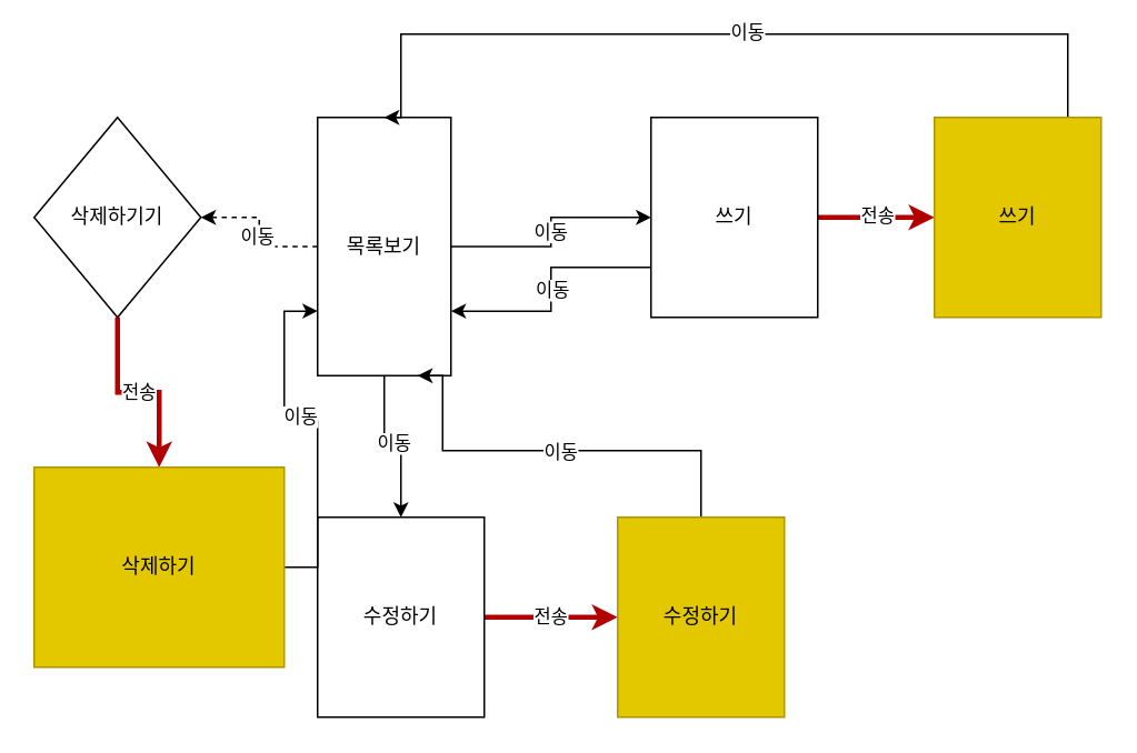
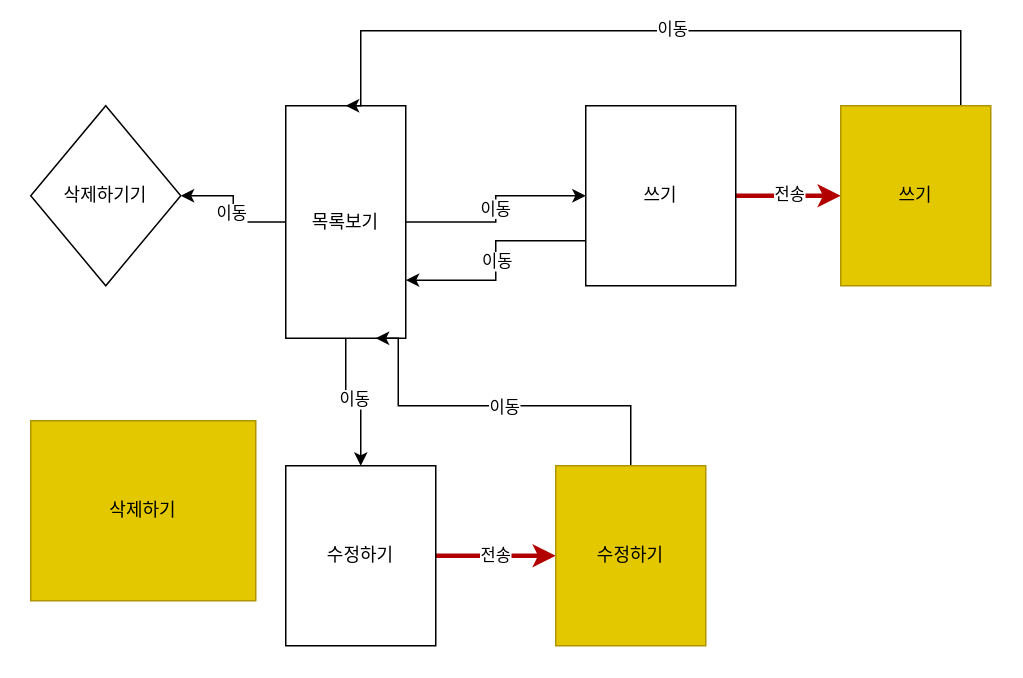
  <mxCell id="0" />
  <mxCell id="1" parent="0" />
  <mxCell id="2" value="이동" style="edgeStyle=orthogonalEdgeStyle;rounded=0;orthogonalLoop=1;jettySize=auto;html=1;exitX=1;exitY=0.5;exitDx=0;exitDy=0;entryX=0;entryY=0.5;entryDx=0;entryDy=0;" edge="1" parent="1" source="7" target="17"><mxGeometry relative="1" as="geometry" /></mxCell>
  <mxCell id="3" style="edgeStyle=orthogonalEdgeStyle;rounded=0;orthogonalLoop=1;jettySize=auto;html=1;entryX=0.5;entryY=0;entryDx=0;entryDy=0;" edge="1" parent="1" source="7" target="10"><mxGeometry relative="1" as="geometry" /></mxCell>
  <mxCell id="4" value="이동" style="edgeLabel;html=1;align=center;verticalAlign=middle;resizable=0;points=[];" vertex="1" connectable="0" parent="3"><mxGeometry y="2" relative="1" as="geometry"><mxPoint as="offset" /></mxGeometry></mxCell>
- <mxCell id="5" style="edgeStyle=orthogonalEdgeStyle;rounded=0;orthogonalLoop=1;jettySize=auto;html=1;entryX=1;entryY=0.5;entryDx=0;entryDy=0;dashed=1;" edge="1" parent="1" source="7" target="12"><mxGeometry relative="1" as="geometry" /></mxCell>
+ <mxCell id="5" style="edgeStyle=orthogonalEdgeStyle;rounded=0;orthogonalLoop=1;jettySize=auto;html=1;entryX=1;entryY=0.5;entryDx=0;entryDy=0;" edge="1" parent="1" source="7" target="12"><mxGeometry relative="1" as="geometry" /></mxCell>
  <mxCell id="6" value="이동" style="edgeLabel;html=1;align=center;verticalAlign=middle;resizable=0;points=[];" vertex="1" connectable="0" parent="5"><mxGeometry x="-0.057" y="2" relative="1" as="geometry"><mxPoint as="offset" /></mxGeometry></mxCell>
  <mxCell id="7" value="목록보기" style="whiteSpace=wrap;html=1;" vertex="1" parent="1"><mxGeometry x="190" y="70" width="80" height="155" as="geometry" /></mxCell>
  <mxCell id="8" style="edgeStyle=orthogonalEdgeStyle;rounded=0;orthogonalLoop=1;jettySize=auto;html=1;entryX=0;entryY=0.5;entryDx=0;entryDy=0;fillColor=#e51400;strokeColor=#B20000;strokeWidth=3;" edge="1" parent="1" source="10" target="23"><mxGeometry relative="1" as="geometry" /></mxCell>
  <mxCell id="9" value="전송" style="edgeLabel;html=1;align=center;verticalAlign=middle;resizable=0;points=[];" vertex="1" connectable="0" parent="8"><mxGeometry x="-0.025" y="1" relative="1" as="geometry"><mxPoint as="offset" /></mxGeometry></mxCell>
  <mxCell id="10" value="수정하기" style="whiteSpace=wrap;html=1;" vertex="1" parent="1"><mxGeometry x="190" y="310" width="100" height="120" as="geometry" /></mxCell>
- <mxCell id="11" value="전송" style="edgeStyle=orthogonalEdgeStyle;rounded=0;orthogonalLoop=1;jettySize=auto;html=1;entryX=0.5;entryY=0;entryDx=0;entryDy=0;fillColor=#e51400;strokeColor=#B20000;strokeWidth=3;" edge="1" parent="1" source="12" target="26"><mxGeometry relative="1" as="geometry" /></mxCell>
  <mxCell id="12" value="삭제하기기" style="rhombus;whiteSpace=wrap;html=1;" vertex="1" parent="1"><mxGeometry x="20" y="70" width="100" height="120" as="geometry" /></mxCell>
  <mxCell id="13" style="edgeStyle=orthogonalEdgeStyle;rounded=0;orthogonalLoop=1;jettySize=auto;html=1;exitX=1;exitY=0.5;exitDx=0;exitDy=0;entryX=0;entryY=0.5;entryDx=0;entryDy=0;fillColor=#e51400;strokeColor=#B20000;strokeWidth=3;" edge="1" parent="1" source="17" target="20"><mxGeometry relative="1" as="geometry" /></mxCell>
  <mxCell id="14" value="전송" style="edgeLabel;html=1;align=center;verticalAlign=middle;resizable=0;points=[];" vertex="1" connectable="0" parent="13"><mxGeometry y="2" relative="1" as="geometry"><mxPoint as="offset" /></mxGeometry></mxCell>
  <mxCell id="15" style="edgeStyle=orthogonalEdgeStyle;rounded=0;orthogonalLoop=1;jettySize=auto;html=1;exitX=0;exitY=0.75;exitDx=0;exitDy=0;entryX=1;entryY=0.75;entryDx=0;entryDy=0;" edge="1" parent="1" source="17" target="7"><mxGeometry relative="1" as="geometry" /></mxCell>
  <mxCell id="16" value="이동" style="edgeLabel;html=1;align=center;verticalAlign=middle;resizable=0;points=[];" vertex="1" connectable="0" parent="15"><mxGeometry relative="1" as="geometry"><mxPoint as="offset" /></mxGeometry></mxCell>
  <mxCell id="17" value="쓰기" style="whiteSpace=wrap;html=1;" vertex="1" parent="1"><mxGeometry x="390" y="70" width="100" height="120" as="geometry" /></mxCell>
  <mxCell id="18" style="edgeStyle=orthogonalEdgeStyle;rounded=0;orthogonalLoop=1;jettySize=auto;html=1;entryX=0.5;entryY=0;entryDx=0;entryDy=0;" edge="1" parent="1" source="20" target="7"><mxGeometry relative="1" as="geometry"><Array as="points"><mxPoint x="640" y="20" /><mxPoint x="240" y="20" /></Array></mxGeometry></mxCell>
  <mxCell id="19" value="이동" style="edgeLabel;html=1;align=center;verticalAlign=middle;resizable=0;points=[];" vertex="1" connectable="0" parent="18"><mxGeometry x="-0.048" y="-2" relative="1" as="geometry"><mxPoint as="offset" /></mxGeometry></mxCell>
  <mxCell id="20" value="쓰기" style="whiteSpace=wrap;html=1;fillColor=#e3c800;fontColor=#000000;strokeColor=#B09500;" vertex="1" parent="1"><mxGeometry x="560" y="70" width="100" height="120" as="geometry" /></mxCell>
  <mxCell id="21" style="edgeStyle=orthogonalEdgeStyle;rounded=0;orthogonalLoop=1;jettySize=auto;html=1;entryX=0.75;entryY=1;entryDx=0;entryDy=0;" edge="1" parent="1" source="23" target="7"><mxGeometry relative="1" as="geometry"><Array as="points"><mxPoint x="420" y="270" /><mxPoint x="265" y="270" /></Array></mxGeometry></mxCell>
  <mxCell id="22" value="이동" style="edgeLabel;html=1;align=center;verticalAlign=middle;resizable=0;points=[];" vertex="1" connectable="0" parent="21"><mxGeometry x="-0.018" relative="1" as="geometry"><mxPoint as="offset" /></mxGeometry></mxCell>
  <mxCell id="23" value="수정하기" style="whiteSpace=wrap;html=1;fillColor=#e3c800;fontColor=#000000;strokeColor=#B09500;" vertex="1" parent="1"><mxGeometry x="370" y="310" width="100" height="120" as="geometry" /></mxCell>
- <mxCell id="24" style="edgeStyle=orthogonalEdgeStyle;rounded=0;orthogonalLoop=1;jettySize=auto;html=1;entryX=0;entryY=0.75;entryDx=0;entryDy=0;" edge="1" parent="1" source="26" target="7"><mxGeometry relative="1" as="geometry" /></mxCell>
- <mxCell id="25" value="이동" style="edgeLabel;html=1;align=center;verticalAlign=middle;resizable=0;points=[];" vertex="1" connectable="0" parent="24"><mxGeometry x="0.104" y="-3" relative="1" as="geometry"><mxPoint as="offset" /></mxGeometry></mxCell>
  <mxCell id="26" value="삭제하기" style="whiteSpace=wrap;html=1;fillColor=#e3c800;fontColor=#000000;strokeColor=#B09500;" vertex="1" parent="1"><mxGeometry x="20" y="280" width="150" height="120" as="geometry" /></mxCell>
